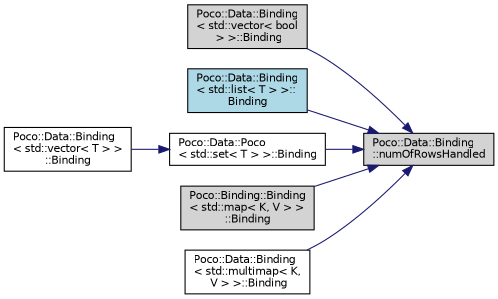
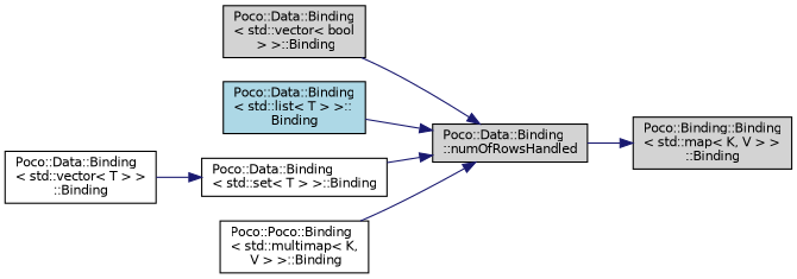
  digraph {
    rankdir=RL
    node [color=black fillcolor=lightgrey fontname=Helvetica fontsize=10 shape=record style=filled]
    edge [color=midnightblue dir=back fontname=Helvetica fontsize=10 labelfontname=Helvetica labelfontsize=10 style=solid]
    n1 [fontcolor=black height=0.2 label="Poco::Data::Binding\l::numOfRowsHandled" width=0.4]
    n2 [height=0.2 label="Poco::Data::Binding\l\< std::vector\< bool\l \> \>::Binding" width=0.4]
    n3 [fillcolor=lightblue height=0.2 label="Poco::Data::Binding\l\< std::list\< T \> \>::\lBinding" width=0.4]
-   n4 [fillcolor=white height=0.2 label="Poco::Data::Poco\l\< std::set\< T \> \>::Binding" width=0.4]
+   n4 [fillcolor=white height=0.2 label="Poco::Data::Binding\l\< std::set\< T \> \>::Binding" width=0.4]
    n5 [height=0.2 label="Poco::Binding::Binding\l\< std::map\< K, V \> \>\l::Binding" width=0.4]
-   n6 [fillcolor=white height=0.2 label="Poco::Data::Binding\l\< std::multimap\< K,\l V \> \>::Binding" width=0.4]
+   n6 [fillcolor=white height=0.2 label="Poco::Poco::Binding\l\< std::multimap\< K,\l V \> \>::Binding" width=0.4]
    n7 [fillcolor=white height=0.2 label="Poco::Data::Binding\l\< std::vector\< T \> \>\l::Binding" width=0.4]
    n1 -> n2
    n1 -> n3
    n1 -> n4
-   n1 -> n5
+   n5 -> n1
    n1 -> n6
    n4 -> n7
  }
